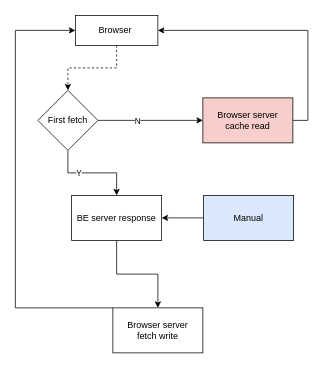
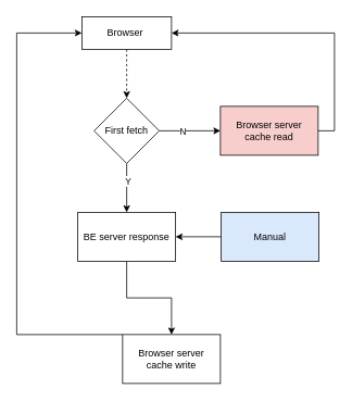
  <mxCell id="0" />
  <mxCell id="1" parent="0" />
  <mxCell id="2" style="edgeStyle=orthogonalEdgeStyle;rounded=0;orthogonalLoop=1;jettySize=auto;html=1;entryX=0.5;entryY=0;entryDx=0;entryDy=0;dashed=1;" parent="1" source="3" target="8" edge="1"><mxGeometry relative="1" as="geometry" /></mxCell>
  <mxCell id="3" value="Browser&amp;nbsp;" style="rounded=0;whiteSpace=wrap;html=1;" parent="1" vertex="1"><mxGeometry x="100" y="20" width="110" height="40" as="geometry" /></mxCell>
  <mxCell id="4" style="edgeStyle=orthogonalEdgeStyle;rounded=0;orthogonalLoop=1;jettySize=auto;html=1;entryX=0.5;entryY=0;entryDx=0;entryDy=0;" parent="1" source="8" target="10" edge="1"><mxGeometry relative="1" as="geometry" /></mxCell>
  <mxCell id="5" value="Y" style="edgeLabel;html=1;align=center;verticalAlign=middle;resizable=0;points=[];" parent="4" vertex="1" connectable="0"><mxGeometry x="-0.3" y="1" relative="1" as="geometry"><mxPoint as="offset" /></mxGeometry></mxCell>
  <mxCell id="6" style="edgeStyle=orthogonalEdgeStyle;rounded=0;orthogonalLoop=1;jettySize=auto;html=1;entryX=0;entryY=0.5;entryDx=0;entryDy=0;" parent="1" source="8" target="12" edge="1"><mxGeometry relative="1" as="geometry" /></mxCell>
  <mxCell id="7" value="N" style="edgeLabel;html=1;align=center;verticalAlign=middle;resizable=0;points=[];" parent="6" vertex="1" connectable="0"><mxGeometry x="-0.253" relative="1" as="geometry"><mxPoint as="offset" /></mxGeometry></mxCell>
- <mxCell id="8" value="First fetch" style="rhombus;whiteSpace=wrap;html=1;" parent="1" vertex="1"><mxGeometry x="50" y="120" width="80" height="80" as="geometry" /></mxCell>
+ <mxCell id="8" value="First fetch" style="rhombus;whiteSpace=wrap;html=1;" parent="1" vertex="1"><mxGeometry x="115" y="120" width="80" height="80" as="geometry" /></mxCell>
  <mxCell id="9" value="" style="edgeStyle=orthogonalEdgeStyle;rounded=0;orthogonalLoop=1;jettySize=auto;html=1;" parent="1" source="10" target="14" edge="1"><mxGeometry relative="1" as="geometry" /></mxCell>
  <mxCell id="10" value="BE server response" style="rounded=0;whiteSpace=wrap;html=1;" parent="1" vertex="1"><mxGeometry x="95" y="260" width="120" height="60" as="geometry" /></mxCell>
  <mxCell id="11" style="edgeStyle=orthogonalEdgeStyle;rounded=0;orthogonalLoop=1;jettySize=auto;html=1;entryX=1;entryY=0.5;entryDx=0;entryDy=0;" parent="1" source="12" target="3" edge="1"><mxGeometry relative="1" as="geometry"><Array as="points"><mxPoint x="410" y="160" /><mxPoint x="410" y="40" /></Array></mxGeometry></mxCell>
  <mxCell id="12" value="Browser server&lt;br&gt;cache read" style="rounded=0;whiteSpace=wrap;html=1;fillColor=#f8cecc;" parent="1" vertex="1"><mxGeometry x="270" y="130" width="120" height="60" as="geometry" /></mxCell>
  <mxCell id="13" style="edgeStyle=orthogonalEdgeStyle;rounded=0;orthogonalLoop=1;jettySize=auto;html=1;entryX=0;entryY=0.5;entryDx=0;entryDy=0;" parent="1" source="14" target="3" edge="1"><mxGeometry relative="1" as="geometry"><Array as="points"><mxPoint x="20" y="410" /><mxPoint x="20" y="40" /></Array></mxGeometry></mxCell>
- <mxCell id="14" value="Browser server&lt;br&gt;fetch write" style="rounded=0;whiteSpace=wrap;html=1;" parent="1" vertex="1"><mxGeometry x="150" y="410" width="120" height="60" as="geometry" /></mxCell>
+ <mxCell id="14" value="Browser server&lt;br&gt;cache write" style="rounded=0;whiteSpace=wrap;html=1;" parent="1" vertex="1"><mxGeometry x="150" y="410" width="120" height="60" as="geometry" /></mxCell>
  <mxCell id="15" style="edgeStyle=orthogonalEdgeStyle;rounded=0;orthogonalLoop=1;jettySize=auto;html=1;entryX=1;entryY=0.5;entryDx=0;entryDy=0;" parent="1" source="16" target="10" edge="1"><mxGeometry relative="1" as="geometry" /></mxCell>
  <mxCell id="16" value="Manual" style="rounded=0;whiteSpace=wrap;html=1;fillColor=#dae8fc;" parent="1" vertex="1"><mxGeometry x="271" y="260" width="120" height="60" as="geometry" /></mxCell>
